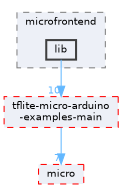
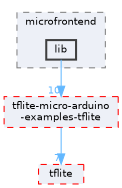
  digraph {
    compound=true
    node [color=red fillcolor="#edf0f7" fontname=Helvetica fontsize=10 shape=box style="filled,dashed"]
    edge [color=steelblue1 fontcolor=steelblue1 fontname=Helvetica fontsize=10 labeldistance=1.5 labelfontname=Helvetica labelfontsize=10]
    n1 [color=grey25 height=0.2 label=lib style="filled,bold" width=0.4]
-   n2 [height=0.2 label="tflite-micro-arduino\l-examples-main" width=0.4]
-   n3 [height=0.2 label=micro width=0.4]
+   n2 [height=0.2 label="tflite-micro-arduino\l-examples-tflite" width=0.4]
+   n3 [height=0.2 label=tflite width=0.4]
    subgraph cluster_1 {
      bgcolor="#edf0f7"
      fontname=Helvetica
      fontsize=10
      label=microfrontend
      pencolor=grey50
      style="filled,dashed"
      n1
    }
    n1 -> n2 [headlabel=10]
    n2 -> n3 [headlabel=7]
  }
